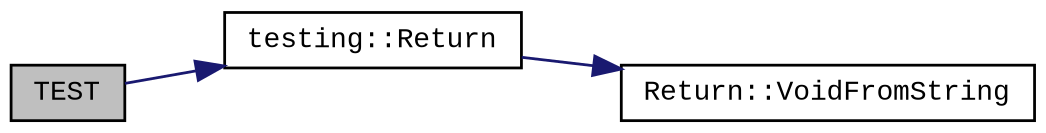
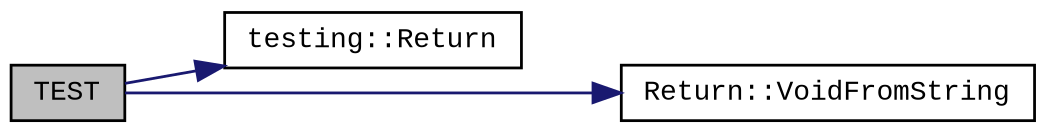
  digraph {
    fontname="Liberation Mono"
    rankdir=LR
    node [color=black fontname="Liberation Mono" fontsize=10 shape=record]
    edge [color=midnightblue fontname="Liberation Mono" fontsize=10 labelfontname=Helvetica labelfontsize=10 style=solid]
    n1 [fillcolor=grey75 fontcolor=black height=0.2 label=TEST style=filled width=0.4]
    n2 [height=0.2 label="testing::Return" width=0.4]
    n3 [height=0.2 label="Return::VoidFromString" width=0.4]
    n1 -> n2
-   n2 -> n3
+   n1 -> n3
  }
